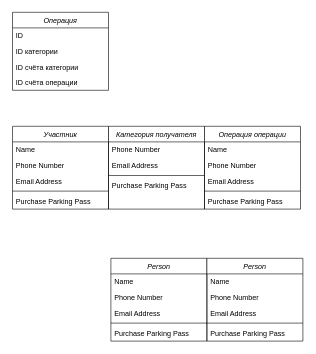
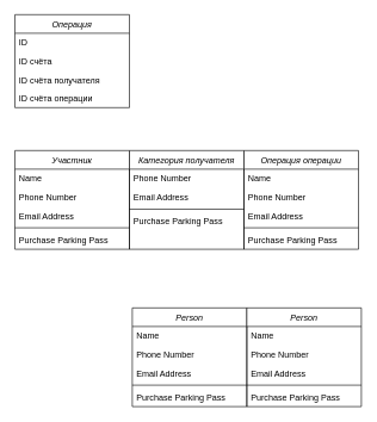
  <mxCell id="0" />
  <mxCell id="1" parent="0" />
  <mxCell id="2" value="Операция" style="swimlane;fontStyle=2;align=center;verticalAlign=top;childLayout=stackLayout;horizontal=1;startSize=26;horizontalStack=0;resizeParent=1;resizeLast=0;collapsible=1;marginBottom=0;rounded=0;shadow=0;strokeWidth=1;" parent="1" vertex="1"><mxGeometry x="20" y="20" width="160" height="130" as="geometry"><mxRectangle x="230" y="140" width="160" height="26" as="alternateBounds" /></mxGeometry></mxCell>
  <mxCell id="3" value="ID" style="text;align=left;verticalAlign=top;spacingLeft=4;spacingRight=4;overflow=hidden;rotatable=0;points=[[0,0.5],[1,0.5]];portConstraint=eastwest;" vertex="1" parent="2"><mxGeometry y="26" width="160" height="26" as="geometry" /></mxCell>
- <mxCell id="4" value="ID категории" style="text;align=left;verticalAlign=top;spacingLeft=4;spacingRight=4;overflow=hidden;rotatable=0;points=[[0,0.5],[1,0.5]];portConstraint=eastwest;" vertex="1" parent="2"><mxGeometry y="52" width="160" height="26" as="geometry" /></mxCell>
- <mxCell id="5" value="ID счёта категории" style="text;align=left;verticalAlign=top;spacingLeft=4;spacingRight=4;overflow=hidden;rotatable=0;points=[[0,0.5],[1,0.5]];portConstraint=eastwest;" vertex="1" parent="2"><mxGeometry y="78" width="160" height="26" as="geometry" /></mxCell>
+ <mxCell id="4" value="ID счёта" style="text;align=left;verticalAlign=top;spacingLeft=4;spacingRight=4;overflow=hidden;rotatable=0;points=[[0,0.5],[1,0.5]];portConstraint=eastwest;" vertex="1" parent="2"><mxGeometry y="52" width="160" height="26" as="geometry" /></mxCell>
+ <mxCell id="5" value="ID счёта получателя" style="text;align=left;verticalAlign=top;spacingLeft=4;spacingRight=4;overflow=hidden;rotatable=0;points=[[0,0.5],[1,0.5]];portConstraint=eastwest;" vertex="1" parent="2"><mxGeometry y="78" width="160" height="26" as="geometry" /></mxCell>
  <mxCell id="6" value="ID счёта операции" style="text;align=left;verticalAlign=top;spacingLeft=4;spacingRight=4;overflow=hidden;rotatable=0;points=[[0,0.5],[1,0.5]];portConstraint=eastwest;" vertex="1" parent="2"><mxGeometry y="104" width="160" height="26" as="geometry" /></mxCell>
  <mxCell id="7" value="Категория получателя" style="swimlane;fontStyle=2;align=center;verticalAlign=top;childLayout=stackLayout;horizontal=1;startSize=26;horizontalStack=0;resizeParent=1;resizeLast=0;collapsible=1;marginBottom=0;rounded=0;shadow=0;strokeWidth=1;" vertex="1" parent="1"><mxGeometry x="180" y="210" width="160" height="138" as="geometry"><mxRectangle x="230" y="140" width="160" height="26" as="alternateBounds" /></mxGeometry></mxCell>
  <mxCell id="8" value="Phone Number" style="text;align=left;verticalAlign=top;spacingLeft=4;spacingRight=4;overflow=hidden;rotatable=0;points=[[0,0.5],[1,0.5]];portConstraint=eastwest;rounded=0;shadow=0;html=0;" vertex="1" parent="7"><mxGeometry y="26" width="160" height="26" as="geometry" /></mxCell>
  <mxCell id="9" value="Email Address" style="text;align=left;verticalAlign=top;spacingLeft=4;spacingRight=4;overflow=hidden;rotatable=0;points=[[0,0.5],[1,0.5]];portConstraint=eastwest;rounded=0;shadow=0;html=0;" vertex="1" parent="7"><mxGeometry y="52" width="160" height="26" as="geometry" /></mxCell>
  <mxCell id="10" value="" style="line;html=1;strokeWidth=1;align=left;verticalAlign=middle;spacingTop=-1;spacingLeft=3;spacingRight=3;rotatable=0;labelPosition=right;points=[];portConstraint=eastwest;" vertex="1" parent="7"><mxGeometry y="78" width="160" height="8" as="geometry" /></mxCell>
  <mxCell id="11" value="Purchase Parking Pass" style="text;align=left;verticalAlign=top;spacingLeft=4;spacingRight=4;overflow=hidden;rotatable=0;points=[[0,0.5],[1,0.5]];portConstraint=eastwest;" vertex="1" parent="7"><mxGeometry y="86" width="160" height="26" as="geometry" /></mxCell>
  <mxCell id="12" value="Операция операции" style="swimlane;fontStyle=2;align=center;verticalAlign=top;childLayout=stackLayout;horizontal=1;startSize=26;horizontalStack=0;resizeParent=1;resizeLast=0;collapsible=1;marginBottom=0;rounded=0;shadow=0;strokeWidth=1;" vertex="1" parent="1"><mxGeometry x="340" y="210" width="160" height="138" as="geometry"><mxRectangle x="230" y="140" width="160" height="26" as="alternateBounds" /></mxGeometry></mxCell>
  <mxCell id="13" value="Name" style="text;align=left;verticalAlign=top;spacingLeft=4;spacingRight=4;overflow=hidden;rotatable=0;points=[[0,0.5],[1,0.5]];portConstraint=eastwest;" vertex="1" parent="12"><mxGeometry y="26" width="160" height="26" as="geometry" /></mxCell>
  <mxCell id="14" value="Phone Number" style="text;align=left;verticalAlign=top;spacingLeft=4;spacingRight=4;overflow=hidden;rotatable=0;points=[[0,0.5],[1,0.5]];portConstraint=eastwest;rounded=0;shadow=0;html=0;" vertex="1" parent="12"><mxGeometry y="52" width="160" height="26" as="geometry" /></mxCell>
  <mxCell id="15" value="Email Address" style="text;align=left;verticalAlign=top;spacingLeft=4;spacingRight=4;overflow=hidden;rotatable=0;points=[[0,0.5],[1,0.5]];portConstraint=eastwest;rounded=0;shadow=0;html=0;" vertex="1" parent="12"><mxGeometry y="78" width="160" height="26" as="geometry" /></mxCell>
  <mxCell id="16" value="" style="line;html=1;strokeWidth=1;align=left;verticalAlign=middle;spacingTop=-1;spacingLeft=3;spacingRight=3;rotatable=0;labelPosition=right;points=[];portConstraint=eastwest;" vertex="1" parent="12"><mxGeometry y="104" width="160" height="8" as="geometry" /></mxCell>
  <mxCell id="17" value="Purchase Parking Pass" style="text;align=left;verticalAlign=top;spacingLeft=4;spacingRight=4;overflow=hidden;rotatable=0;points=[[0,0.5],[1,0.5]];portConstraint=eastwest;" vertex="1" parent="12"><mxGeometry y="112" width="160" height="26" as="geometry" /></mxCell>
  <mxCell id="18" value="Участник" style="swimlane;fontStyle=2;align=center;verticalAlign=top;childLayout=stackLayout;horizontal=1;startSize=26;horizontalStack=0;resizeParent=1;resizeLast=0;collapsible=1;marginBottom=0;rounded=0;shadow=0;strokeWidth=1;" vertex="1" parent="1"><mxGeometry x="20" y="210" width="160" height="138" as="geometry"><mxRectangle x="230" y="140" width="160" height="26" as="alternateBounds" /></mxGeometry></mxCell>
  <mxCell id="19" value="Name" style="text;align=left;verticalAlign=top;spacingLeft=4;spacingRight=4;overflow=hidden;rotatable=0;points=[[0,0.5],[1,0.5]];portConstraint=eastwest;" vertex="1" parent="18"><mxGeometry y="26" width="160" height="26" as="geometry" /></mxCell>
  <mxCell id="20" value="Phone Number" style="text;align=left;verticalAlign=top;spacingLeft=4;spacingRight=4;overflow=hidden;rotatable=0;points=[[0,0.5],[1,0.5]];portConstraint=eastwest;rounded=0;shadow=0;html=0;" vertex="1" parent="18"><mxGeometry y="52" width="160" height="26" as="geometry" /></mxCell>
  <mxCell id="21" value="Email Address" style="text;align=left;verticalAlign=top;spacingLeft=4;spacingRight=4;overflow=hidden;rotatable=0;points=[[0,0.5],[1,0.5]];portConstraint=eastwest;rounded=0;shadow=0;html=0;" vertex="1" parent="18"><mxGeometry y="78" width="160" height="26" as="geometry" /></mxCell>
  <mxCell id="22" value="" style="line;html=1;strokeWidth=1;align=left;verticalAlign=middle;spacingTop=-1;spacingLeft=3;spacingRight=3;rotatable=0;labelPosition=right;points=[];portConstraint=eastwest;" vertex="1" parent="18"><mxGeometry y="104" width="160" height="8" as="geometry" /></mxCell>
  <mxCell id="23" value="Purchase Parking Pass" style="text;align=left;verticalAlign=top;spacingLeft=4;spacingRight=4;overflow=hidden;rotatable=0;points=[[0,0.5],[1,0.5]];portConstraint=eastwest;" vertex="1" parent="18"><mxGeometry y="112" width="160" height="26" as="geometry" /></mxCell>
  <mxCell id="24" value="Person" style="swimlane;fontStyle=2;align=center;verticalAlign=top;childLayout=stackLayout;horizontal=1;startSize=26;horizontalStack=0;resizeParent=1;resizeLast=0;collapsible=1;marginBottom=0;rounded=0;shadow=0;strokeWidth=1;" vertex="1" parent="1"><mxGeometry x="184" y="430" width="160" height="138" as="geometry"><mxRectangle x="230" y="140" width="160" height="26" as="alternateBounds" /></mxGeometry></mxCell>
  <mxCell id="25" value="Name" style="text;align=left;verticalAlign=top;spacingLeft=4;spacingRight=4;overflow=hidden;rotatable=0;points=[[0,0.5],[1,0.5]];portConstraint=eastwest;" vertex="1" parent="24"><mxGeometry y="26" width="160" height="26" as="geometry" /></mxCell>
  <mxCell id="26" value="Phone Number" style="text;align=left;verticalAlign=top;spacingLeft=4;spacingRight=4;overflow=hidden;rotatable=0;points=[[0,0.5],[1,0.5]];portConstraint=eastwest;rounded=0;shadow=0;html=0;" vertex="1" parent="24"><mxGeometry y="52" width="160" height="26" as="geometry" /></mxCell>
  <mxCell id="27" value="Email Address" style="text;align=left;verticalAlign=top;spacingLeft=4;spacingRight=4;overflow=hidden;rotatable=0;points=[[0,0.5],[1,0.5]];portConstraint=eastwest;rounded=0;shadow=0;html=0;" vertex="1" parent="24"><mxGeometry y="78" width="160" height="26" as="geometry" /></mxCell>
  <mxCell id="28" value="" style="line;html=1;strokeWidth=1;align=left;verticalAlign=middle;spacingTop=-1;spacingLeft=3;spacingRight=3;rotatable=0;labelPosition=right;points=[];portConstraint=eastwest;" vertex="1" parent="24"><mxGeometry y="104" width="160" height="8" as="geometry" /></mxCell>
  <mxCell id="29" value="Purchase Parking Pass" style="text;align=left;verticalAlign=top;spacingLeft=4;spacingRight=4;overflow=hidden;rotatable=0;points=[[0,0.5],[1,0.5]];portConstraint=eastwest;" vertex="1" parent="24"><mxGeometry y="112" width="160" height="26" as="geometry" /></mxCell>
  <mxCell id="30" value="Person" style="swimlane;fontStyle=2;align=center;verticalAlign=top;childLayout=stackLayout;horizontal=1;startSize=26;horizontalStack=0;resizeParent=1;resizeLast=0;collapsible=1;marginBottom=0;rounded=0;shadow=0;strokeWidth=1;" vertex="1" parent="1"><mxGeometry x="344" y="430" width="160" height="138" as="geometry"><mxRectangle x="230" y="140" width="160" height="26" as="alternateBounds" /></mxGeometry></mxCell>
  <mxCell id="31" value="Name" style="text;align=left;verticalAlign=top;spacingLeft=4;spacingRight=4;overflow=hidden;rotatable=0;points=[[0,0.5],[1,0.5]];portConstraint=eastwest;" vertex="1" parent="30"><mxGeometry y="26" width="160" height="26" as="geometry" /></mxCell>
  <mxCell id="32" value="Phone Number" style="text;align=left;verticalAlign=top;spacingLeft=4;spacingRight=4;overflow=hidden;rotatable=0;points=[[0,0.5],[1,0.5]];portConstraint=eastwest;rounded=0;shadow=0;html=0;" vertex="1" parent="30"><mxGeometry y="52" width="160" height="26" as="geometry" /></mxCell>
  <mxCell id="33" value="Email Address" style="text;align=left;verticalAlign=top;spacingLeft=4;spacingRight=4;overflow=hidden;rotatable=0;points=[[0,0.5],[1,0.5]];portConstraint=eastwest;rounded=0;shadow=0;html=0;" vertex="1" parent="30"><mxGeometry y="78" width="160" height="26" as="geometry" /></mxCell>
  <mxCell id="34" value="" style="line;html=1;strokeWidth=1;align=left;verticalAlign=middle;spacingTop=-1;spacingLeft=3;spacingRight=3;rotatable=0;labelPosition=right;points=[];portConstraint=eastwest;" vertex="1" parent="30"><mxGeometry y="104" width="160" height="8" as="geometry" /></mxCell>
  <mxCell id="35" value="Purchase Parking Pass" style="text;align=left;verticalAlign=top;spacingLeft=4;spacingRight=4;overflow=hidden;rotatable=0;points=[[0,0.5],[1,0.5]];portConstraint=eastwest;" vertex="1" parent="30"><mxGeometry y="112" width="160" height="26" as="geometry" /></mxCell>
